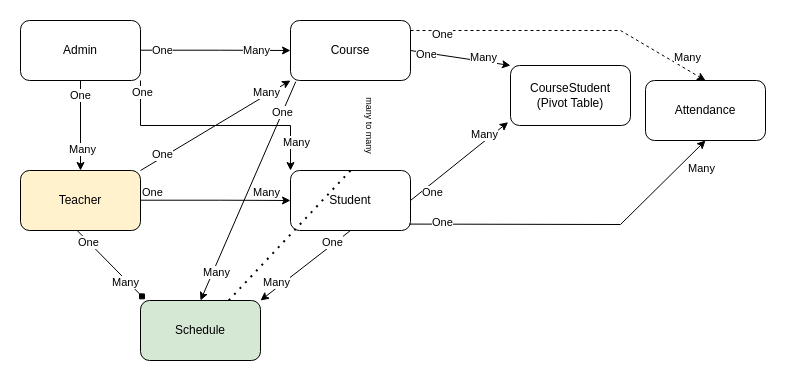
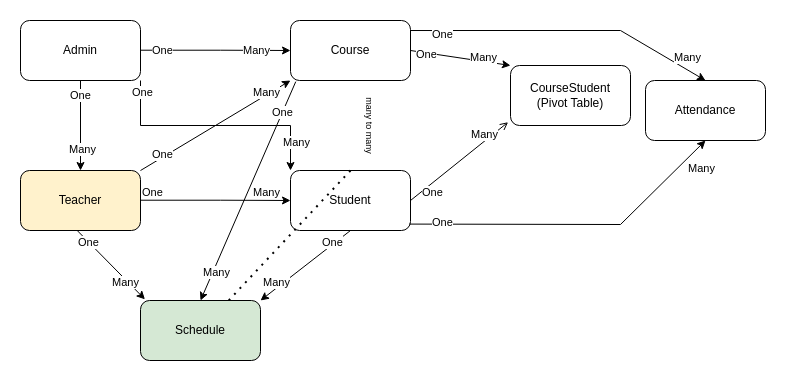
  <mxCell id="0" />
  <mxCell id="1" parent="0" />
  <mxCell id="2" style="edgeStyle=orthogonalEdgeStyle;rounded=0;orthogonalLoop=1;jettySize=auto;html=1;exitX=1;exitY=1;exitDx=0;exitDy=0;entryX=0;entryY=0;entryDx=0;entryDy=0;" parent="1" source="3" target="4" edge="1"><mxGeometry relative="1" as="geometry" /></mxCell>
  <mxCell id="3" value="Admin" style="rounded=1;whiteSpace=wrap;html=1;" parent="1" vertex="1"><mxGeometry x="20" y="20" width="120" height="60" as="geometry" /></mxCell>
  <mxCell id="4" value="Student" style="rounded=1;whiteSpace=wrap;html=1;" parent="1" vertex="1"><mxGeometry x="290" y="170" width="120" height="60" as="geometry" /></mxCell>
  <mxCell id="5" value="Teacher" style="rounded=1;whiteSpace=wrap;html=1;fillColor=#fff2cc;" parent="1" vertex="1"><mxGeometry x="20" y="170" width="120" height="60" as="geometry" /></mxCell>
  <mxCell id="6" value="Course" style="rounded=1;whiteSpace=wrap;html=1;" parent="1" vertex="1"><mxGeometry x="290" y="20" width="120" height="60" as="geometry" /></mxCell>
  <mxCell id="7" value="CourseStudent&lt;br&gt;(Pivot Table)" style="rounded=1;whiteSpace=wrap;html=1;" parent="1" vertex="1"><mxGeometry x="510" y="65" width="120" height="60" as="geometry" /></mxCell>
  <mxCell id="8" value="" style="endArrow=classic;html=1;rounded=0;" parent="1" edge="1"><mxGeometry relative="1" as="geometry"><mxPoint x="140" y="49.71" as="sourcePoint" /><mxPoint x="290" y="50" as="targetPoint" /><Array as="points"><mxPoint x="220" y="49.71" /></Array></mxGeometry></mxCell>
  <mxCell id="9" value="One" style="edgeLabel;resizable=0;html=1;align=left;verticalAlign=bottom;" parent="8" connectable="0" vertex="1"><mxGeometry x="-1" relative="1" as="geometry"><mxPoint x="10" y="8" as="offset" /></mxGeometry></mxCell>
  <mxCell id="10" value="Many" style="edgeLabel;resizable=0;html=1;align=right;verticalAlign=bottom;" parent="8" connectable="0" vertex="1"><mxGeometry x="1" relative="1" as="geometry"><mxPoint x="-20" y="8" as="offset" /></mxGeometry></mxCell>
  <mxCell id="11" value="" style="endArrow=classic;html=1;rounded=0;entryX=0.5;entryY=0;entryDx=0;entryDy=0;" parent="1" target="5" edge="1"><mxGeometry relative="1" as="geometry"><mxPoint x="80" y="80" as="sourcePoint" /><mxPoint x="230" y="80" as="targetPoint" /><Array as="points" /></mxGeometry></mxCell>
  <mxCell id="12" value="One" style="edgeLabel;resizable=0;html=1;align=left;verticalAlign=bottom;" parent="11" connectable="0" vertex="1"><mxGeometry x="-1" relative="1" as="geometry"><mxPoint x="-12" y="23" as="offset" /></mxGeometry></mxCell>
  <mxCell id="13" value="Many" style="edgeLabel;resizable=0;html=1;align=right;verticalAlign=bottom;" parent="11" connectable="0" vertex="1"><mxGeometry x="1" relative="1" as="geometry"><mxPoint x="16" y="-13" as="offset" /></mxGeometry></mxCell>
  <mxCell id="14" value="" style="endArrow=classic;html=1;rounded=0;" parent="1" edge="1"><mxGeometry relative="1" as="geometry"><mxPoint x="140" y="199.71" as="sourcePoint" /><mxPoint x="290" y="200" as="targetPoint" /><Array as="points"><mxPoint x="220" y="199.71" /></Array></mxGeometry></mxCell>
  <mxCell id="15" value="One" style="edgeLabel;resizable=0;html=1;align=left;verticalAlign=bottom;" parent="14" connectable="0" vertex="1"><mxGeometry x="-1" relative="1" as="geometry" /></mxCell>
  <mxCell id="16" value="Many" style="edgeLabel;resizable=0;html=1;align=right;verticalAlign=bottom;" parent="14" connectable="0" vertex="1"><mxGeometry x="1" relative="1" as="geometry"><mxPoint x="-10" as="offset" /></mxGeometry></mxCell>
  <mxCell id="17" value="" style="endArrow=classic;html=1;rounded=0;exitX=1;exitY=0;exitDx=0;exitDy=0;" parent="1" source="5" edge="1"><mxGeometry relative="1" as="geometry"><mxPoint x="170" y="79.71" as="sourcePoint" /><mxPoint x="290" y="80" as="targetPoint" /><Array as="points" /></mxGeometry></mxCell>
  <mxCell id="18" value="One" style="edgeLabel;resizable=0;html=1;align=left;verticalAlign=bottom;" parent="17" connectable="0" vertex="1"><mxGeometry x="-1" relative="1" as="geometry"><mxPoint x="10" y="-8" as="offset" /></mxGeometry></mxCell>
  <mxCell id="19" value="Many" style="edgeLabel;resizable=0;html=1;align=right;verticalAlign=bottom;" parent="17" connectable="0" vertex="1"><mxGeometry x="1" relative="1" as="geometry"><mxPoint x="-10" y="20" as="offset" /></mxGeometry></mxCell>
- <mxCell id="20" value="" style="endArrow=classic;html=1;rounded=0;exitX=1;exitY=0.5;exitDx=0;exitDy=0;entryX=-0.02;entryY=0.945;entryDx=0;entryDy=0;entryPerimeter=0;" parent="1" source="4" target="7" edge="1"><mxGeometry relative="1" as="geometry"><mxPoint x="349.71" y="230" as="sourcePoint" /><mxPoint x="510" y="130" as="targetPoint" /><Array as="points" /></mxGeometry></mxCell>
+ <mxCell id="20" value="" style="endArrow=open;html=1;rounded=0;exitX=1;exitY=0.5;exitDx=0;exitDy=0;entryX=-0.02;entryY=0.945;entryDx=0;entryDy=0;entryPerimeter=0;" parent="1" source="4" target="7" edge="1"><mxGeometry relative="1" as="geometry"><mxPoint x="349.71" y="230" as="sourcePoint" /><mxPoint x="510" y="130" as="targetPoint" /><Array as="points" /></mxGeometry></mxCell>
  <mxCell id="21" value="One" style="edgeLabel;resizable=0;html=1;align=left;verticalAlign=bottom;" parent="20" connectable="0" vertex="1"><mxGeometry x="-1" relative="1" as="geometry"><mxPoint x="10" as="offset" /></mxGeometry></mxCell>
  <mxCell id="22" value="Many" style="edgeLabel;resizable=0;html=1;align=right;verticalAlign=bottom;" parent="20" connectable="0" vertex="1"><mxGeometry x="1" relative="1" as="geometry"><mxPoint x="-10" y="20" as="offset" /></mxGeometry></mxCell>
  <mxCell id="23" value="Many" style="edgeLabel;resizable=0;html=1;align=right;verticalAlign=bottom;" parent="1" connectable="0" vertex="1"><mxGeometry x="310" y="149.996" as="geometry" /></mxCell>
  <mxCell id="24" value="One" style="edgeLabel;resizable=0;html=1;align=left;verticalAlign=bottom;" parent="1" connectable="0" vertex="1"><mxGeometry x="130" y="100" as="geometry" /></mxCell>
  <mxCell id="25" value="" style="endArrow=classic;html=1;rounded=0;exitX=1;exitY=0.5;exitDx=0;exitDy=0;entryX=0;entryY=0;entryDx=0;entryDy=0;" parent="1" source="6" target="7" edge="1"><mxGeometry relative="1" as="geometry"><mxPoint x="430" y="50" as="sourcePoint" /><mxPoint x="530" y="10" as="targetPoint" /><Array as="points" /></mxGeometry></mxCell>
  <mxCell id="26" value="One" style="edgeLabel;resizable=0;html=1;align=left;verticalAlign=bottom;" parent="25" connectable="0" vertex="1"><mxGeometry x="-1" relative="1" as="geometry"><mxPoint x="4" y="12" as="offset" /></mxGeometry></mxCell>
  <mxCell id="27" value="Many" style="edgeLabel;resizable=0;html=1;align=right;verticalAlign=bottom;" parent="25" connectable="0" vertex="1"><mxGeometry x="1" relative="1" as="geometry"><mxPoint x="-13" as="offset" /></mxGeometry></mxCell>
  <mxCell id="28" value="Attendance" style="rounded=1;whiteSpace=wrap;html=1;" parent="1" vertex="1"><mxGeometry x="645" y="80" width="120" height="60" as="geometry" /></mxCell>
  <mxCell id="29" value="" style="endArrow=classic;html=1;rounded=0;exitX=0.989;exitY=0.893;exitDx=0;exitDy=0;exitPerimeter=0;entryX=0.5;entryY=1;entryDx=0;entryDy=0;" parent="1" source="4" target="28" edge="1"><mxGeometry relative="1" as="geometry"><mxPoint x="550" y="194.5" as="sourcePoint" /><mxPoint x="489.71" y="314.5" as="targetPoint" /><Array as="points"><mxPoint x="620" y="224" /></Array></mxGeometry></mxCell>
  <mxCell id="30" value="One" style="edgeLabel;resizable=0;html=1;align=left;verticalAlign=bottom;" parent="29" connectable="0" vertex="1"><mxGeometry x="-1" relative="1" as="geometry"><mxPoint x="21" y="6" as="offset" /></mxGeometry></mxCell>
  <mxCell id="31" value="Many" style="edgeLabel;resizable=0;html=1;align=right;verticalAlign=bottom;" parent="29" connectable="0" vertex="1"><mxGeometry x="1" relative="1" as="geometry"><mxPoint x="10" y="36" as="offset" /></mxGeometry></mxCell>
- <mxCell id="32" value="" style="endArrow=classic;html=1;rounded=0;exitX=1;exitY=0.167;exitDx=0;exitDy=0;exitPerimeter=0;entryX=0.5;entryY=0;entryDx=0;entryDy=0;dashed=1;" parent="1" source="6" target="28" edge="1"><mxGeometry relative="1" as="geometry"><mxPoint x="550" y="10" as="sourcePoint" /><mxPoint x="670" y="4.5" as="targetPoint" /><Array as="points"><mxPoint x="620" y="30" /></Array></mxGeometry></mxCell>
+ <mxCell id="32" value="" style="endArrow=classic;html=1;rounded=0;exitX=1;exitY=0.167;exitDx=0;exitDy=0;exitPerimeter=0;entryX=0.5;entryY=0;entryDx=0;entryDy=0;" parent="1" source="6" target="28" edge="1"><mxGeometry relative="1" as="geometry"><mxPoint x="550" y="10" as="sourcePoint" /><mxPoint x="670" y="4.5" as="targetPoint" /><Array as="points"><mxPoint x="620" y="30" /></Array></mxGeometry></mxCell>
  <mxCell id="33" value="One" style="edgeLabel;resizable=0;html=1;align=left;verticalAlign=bottom;" parent="32" connectable="0" vertex="1"><mxGeometry x="-1" relative="1" as="geometry"><mxPoint x="20" y="12" as="offset" /></mxGeometry></mxCell>
  <mxCell id="34" value="Many" style="edgeLabel;resizable=0;html=1;align=right;verticalAlign=bottom;" parent="32" connectable="0" vertex="1"><mxGeometry x="1" relative="1" as="geometry"><mxPoint x="-4" y="-15" as="offset" /></mxGeometry></mxCell>
  <mxCell id="35" value="" style="endArrow=none;dashed=1;html=1;dashPattern=1 3;strokeWidth=2;rounded=0;exitX=0.5;exitY=0;exitDx=0;exitDy=0;" parent="1" source="4" target="37" edge="1"><mxGeometry width="50" height="50" relative="1" as="geometry"><mxPoint x="390" y="120" as="sourcePoint" /><mxPoint x="440" y="70" as="targetPoint" /></mxGeometry></mxCell>
  <mxCell id="36" value="&lt;font style=&quot;font-size: 9px;&quot;&gt;many to many&lt;/font&gt;" style="text;html=1;align=center;verticalAlign=middle;resizable=0;points=[];autosize=1;strokeColor=none;fillColor=none;rotation=90;" parent="1" vertex="1"><mxGeometry x="330" y="110" width="80" height="30" as="geometry" /></mxCell>
  <mxCell id="37" value="Schedule" style="rounded=1;whiteSpace=wrap;html=1;fillColor=#d5e8d4;" parent="1" vertex="1"><mxGeometry x="140" y="300" width="120" height="60" as="geometry" /></mxCell>
- <mxCell id="38" value="" style="endArrow=diamond;html=1;rounded=0;entryX=0.037;entryY=-0.019;entryDx=0;entryDy=0;entryPerimeter=0;exitX=0.47;exitY=0.995;exitDx=0;exitDy=0;exitPerimeter=0;" parent="1" source="5" target="37" edge="1"><mxGeometry relative="1" as="geometry"><mxPoint x="60" y="230" as="sourcePoint" /><mxPoint x="210" y="230.29" as="targetPoint" /><Array as="points" /></mxGeometry></mxCell>
+ <mxCell id="38" value="" style="endArrow=classic;html=1;rounded=0;entryX=0.037;entryY=-0.019;entryDx=0;entryDy=0;entryPerimeter=0;exitX=0.47;exitY=0.995;exitDx=0;exitDy=0;exitPerimeter=0;" parent="1" source="5" target="37" edge="1"><mxGeometry relative="1" as="geometry"><mxPoint x="60" y="230" as="sourcePoint" /><mxPoint x="210" y="230.29" as="targetPoint" /><Array as="points" /></mxGeometry></mxCell>
  <mxCell id="39" value="One" style="edgeLabel;resizable=0;html=1;align=left;verticalAlign=bottom;" parent="38" connectable="0" vertex="1"><mxGeometry x="-1" relative="1" as="geometry"><mxPoint y="20" as="offset" /></mxGeometry></mxCell>
  <mxCell id="40" value="Many" style="edgeLabel;resizable=0;html=1;align=right;verticalAlign=bottom;" parent="38" connectable="0" vertex="1"><mxGeometry x="1" relative="1" as="geometry"><mxPoint x="-5" y="-9" as="offset" /></mxGeometry></mxCell>
  <mxCell id="41" value="" style="endArrow=classic;html=1;rounded=0;entryX=1;entryY=0;entryDx=0;entryDy=0;" parent="1" target="37" edge="1"><mxGeometry relative="1" as="geometry"><mxPoint x="350" y="230" as="sourcePoint" /><mxPoint x="500" y="230.29" as="targetPoint" /><Array as="points" /></mxGeometry></mxCell>
  <mxCell id="42" value="One" style="edgeLabel;resizable=0;html=1;align=left;verticalAlign=bottom;" parent="41" connectable="0" vertex="1"><mxGeometry x="-1" relative="1" as="geometry"><mxPoint x="-30" y="20" as="offset" /></mxGeometry></mxCell>
  <mxCell id="43" value="Many" style="edgeLabel;resizable=0;html=1;align=right;verticalAlign=bottom;" parent="41" connectable="0" vertex="1"><mxGeometry x="1" relative="1" as="geometry"><mxPoint x="30" y="-10" as="offset" /></mxGeometry></mxCell>
  <mxCell id="44" value="" style="endArrow=classic;html=1;rounded=0;exitX=0.044;exitY=1.019;exitDx=0;exitDy=0;exitPerimeter=0;entryX=0.5;entryY=0;entryDx=0;entryDy=0;" parent="1" source="6" target="37" edge="1"><mxGeometry relative="1" as="geometry"><mxPoint x="170" y="229.71" as="sourcePoint" /><mxPoint x="320" y="230" as="targetPoint" /><Array as="points" /></mxGeometry></mxCell>
  <mxCell id="45" value="One" style="edgeLabel;resizable=0;html=1;align=left;verticalAlign=bottom;" parent="44" connectable="0" vertex="1"><mxGeometry x="-1" relative="1" as="geometry"><mxPoint x="-25" y="39" as="offset" /></mxGeometry></mxCell>
  <mxCell id="46" value="Many" style="edgeLabel;resizable=0;html=1;align=right;verticalAlign=bottom;" parent="44" connectable="0" vertex="1"><mxGeometry x="1" relative="1" as="geometry"><mxPoint x="30" y="-20" as="offset" /></mxGeometry></mxCell>
